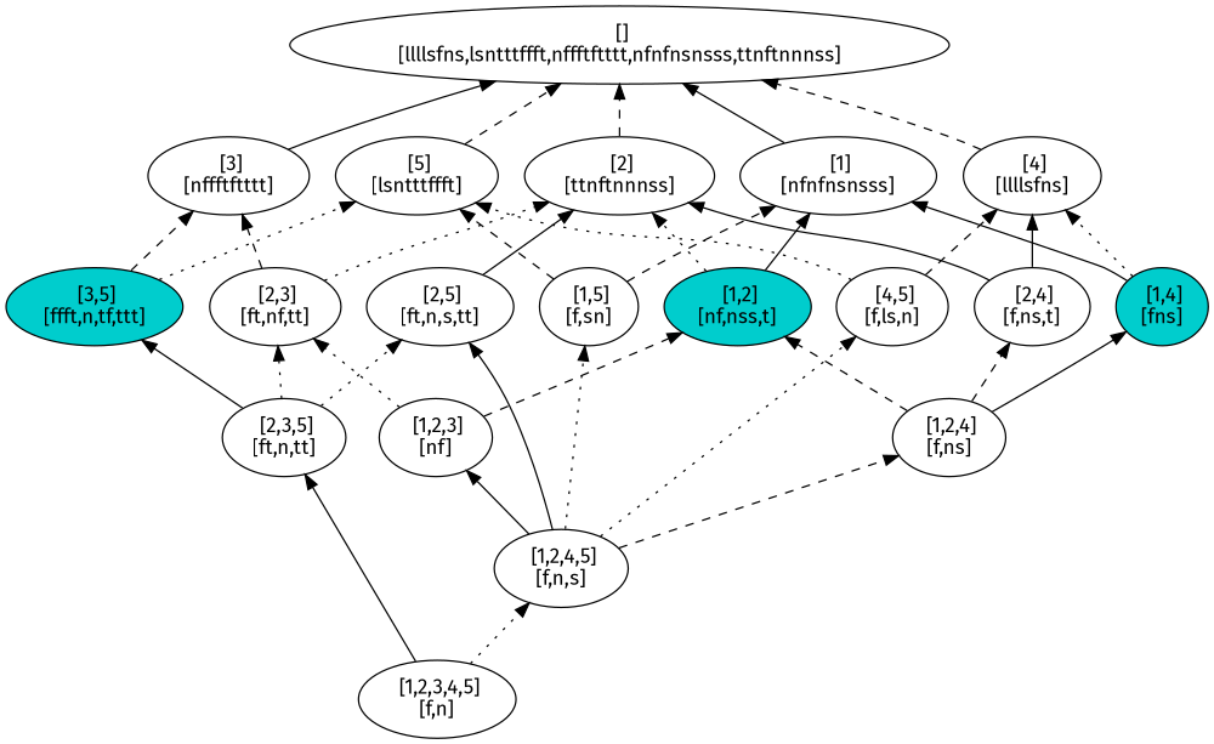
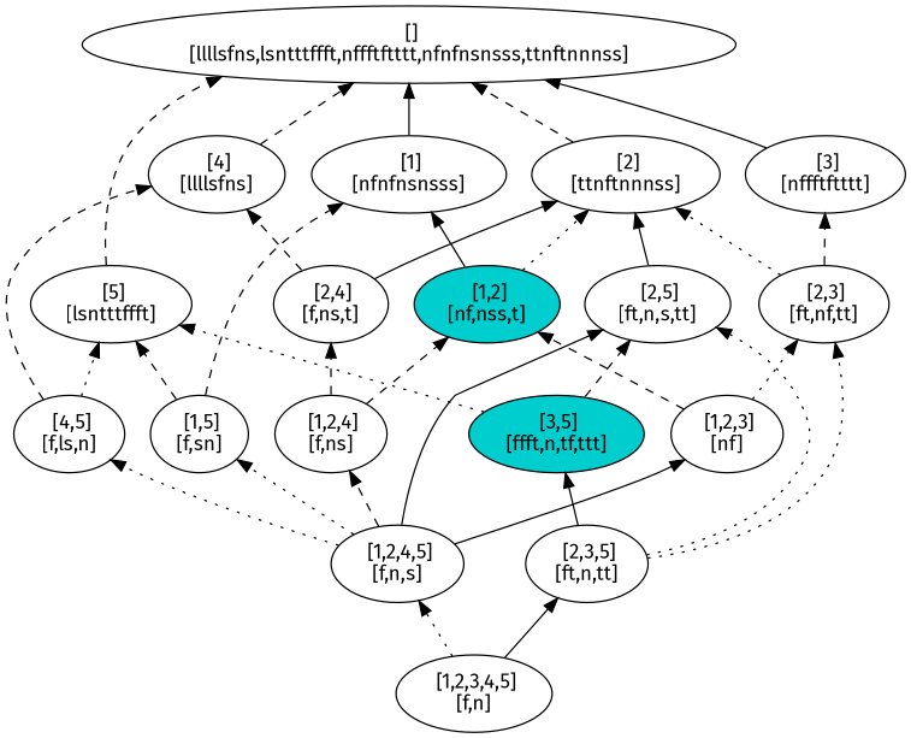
  digraph {
    fontname="Fira Sans"
    rankdir=BT
    node [fontname="Fira Sans"]
    edge [fontname="Fira Sans" style=dashed]
    n1 [label=" []\n[llllsfns,lsntttffft,nffftftttt,nfnfnsnsss,ttnftnnnss]"]
    n2 [label=" [5]\n[lsntttffft]"]
    n3 [label=" [4,5]\n[f,ls,n]"]
    n4 [label=" [4]\n[llllsfns]"]
    n5 [label=" [1,2,4,5]\n[f,n,s]"]
    n6 [label=" [2,5]\n[ft,n,s,tt]"]
    n7 [label=" [1,5]\n[f,sn]"]
    n8 [label=" [1,2,4]\n[f,ns]"]
    n9 [label=" [1,2,3]\n[nf]"]
    n10 [label=" [2]\n[ttnftnnnss]"]
    n11 [label=" [1]\n[nfnfnsnsss]"]
    n12 [label=" [2,4]\n[f,ns,t]"]
-   n13 [color=black fillcolor=cyan3 label=" [1,4]\n[fns]" style=filled]
    n14 [color=black fillcolor=cyan3 label=" [1,2]\n[nf,nss,t]" style=filled]
    n15 [label=" [1,2,3,4,5]\n[f,n]"]
    n16 [label=" [2,3,5]\n[ft,n,tt]"]
    n17 [color=black fillcolor=cyan3 label=" [3,5]\n[ffft,n,tf,ttt]" style=filled]
    n18 [label=" [2,3]\n[ft,nf,tt]"]
    n19 [label=" [3]\n[nffftftttt]"]
    n2 -> n1
    n3 -> n2 [style=dotted]
    n3 -> n4
    n4 -> n1
    n5 -> n3 [style=dotted]
    n5 -> n6 [style=solid]
    n5 -> n7 [style=dotted]
    n5 -> n8
    n5 -> n9 [style=solid]
    n6 -> n10 [style=solid]
    n7 -> n2
    n7 -> n11
    n8 -> n12
-   n8 -> n13 [style=solid]
    n8 -> n14
    n9 -> n14
    n9 -> n18 [style=dotted]
    n10 -> n1
    n11 -> n1 [style=solid]
-   n12 -> n4 [style=solid]
+   n12 -> n4
    n12 -> n10 [style=solid]
-   n13 -> n4 [style=dotted]
-   n13 -> n11 [style=solid]
    n14 -> n10 [style=dotted]
    n14 -> n11 [style=solid]
    n15 -> n5 [style=dotted]
    n15 -> n16 [style=solid]
    n16 -> n6 [style=dotted]
    n16 -> n17 [style=solid]
    n16 -> n18 [style=dotted]
    n17 -> n2 [style=dotted]
-   n17 -> n19
+   n17 -> n6
    n18 -> n10 [style=dotted]
    n18 -> n19
    n19 -> n1 [style=solid]
  }
